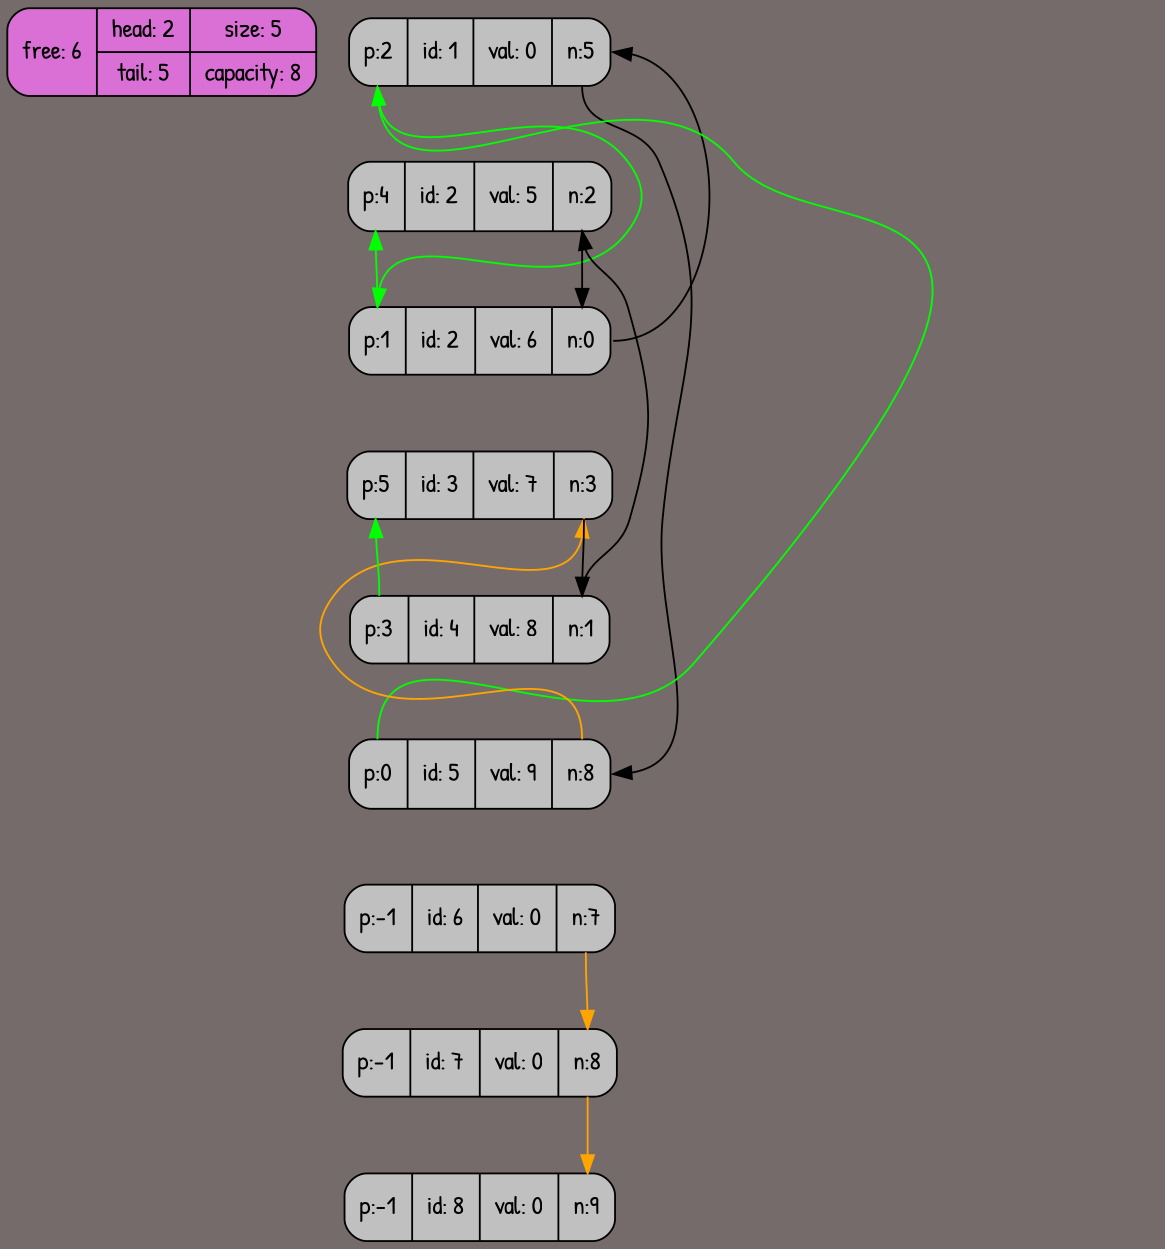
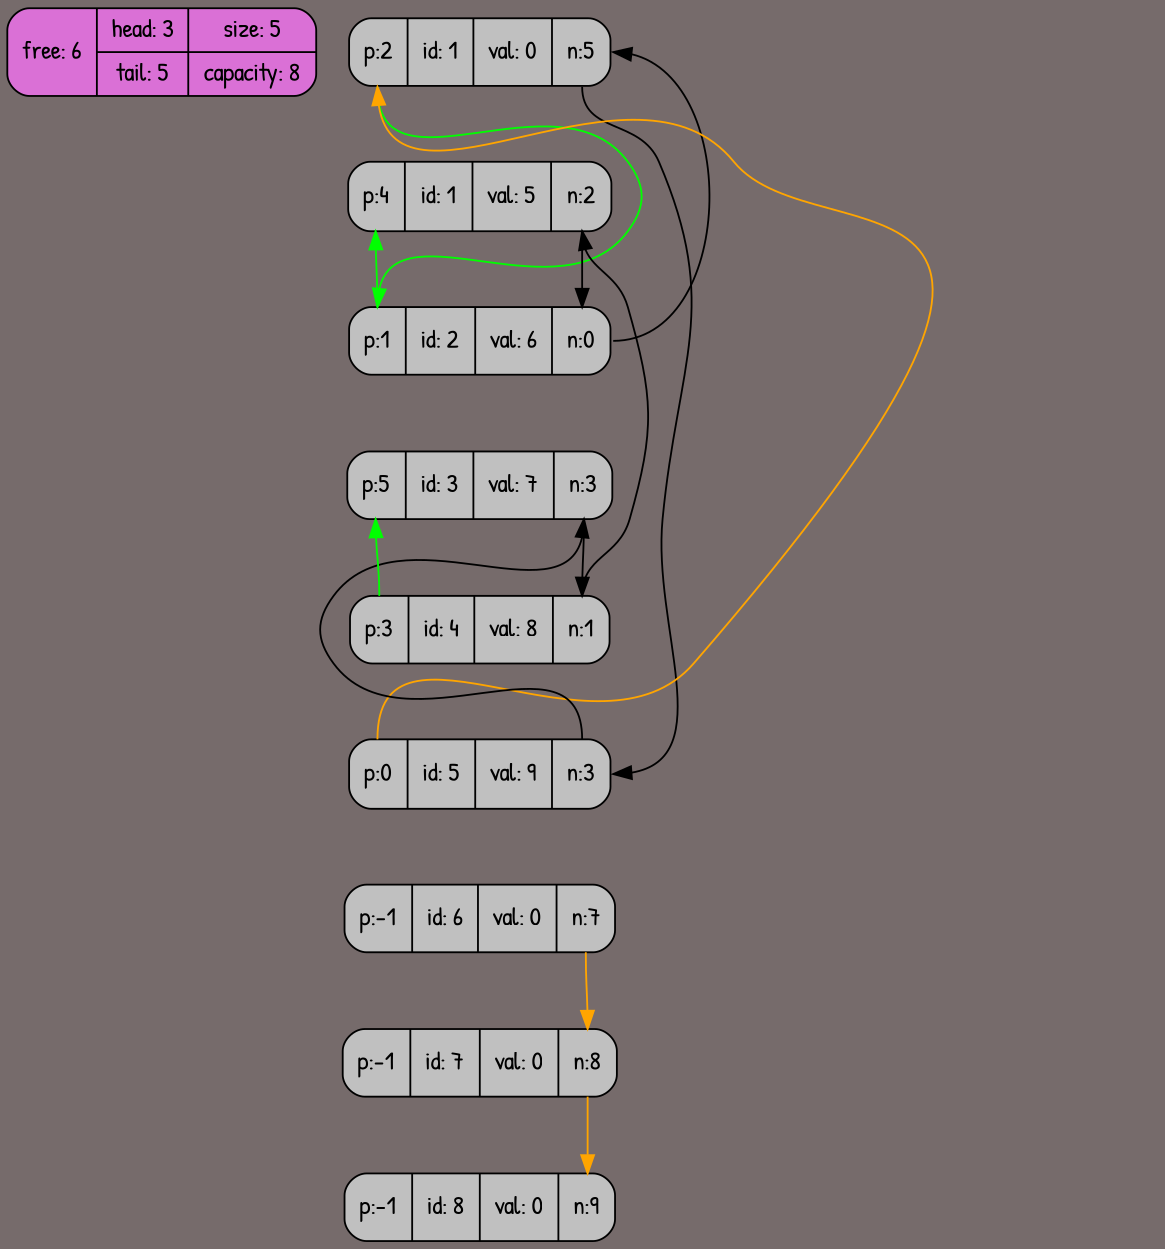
  digraph {
    bgcolor="#766B6B"
    fontname="Patrick Hand"
    ranksep=equally
    node [fillcolor=gray fontname="Patrick Hand" shape=Mrecord style=filled]
    edge [fontname="Patrick Hand" constraint=false]
-   n1 [fillcolor=orchid label="free: 6|{head: 2|tail: 5}|{size: 5|capacity: 8}"]
+   n1 [fillcolor=orchid label="free: 6|{head: 3|tail: 5}|{size: 5|capacity: 8}"]
    n2 [label="<prev> p:2 | <id> id: 1 | <val> val:    0 | <next> n:5"]
-   n3 [label="<prev> p:4 | <id> id: 2 | <val> val:    5 | <next> n:2"]
+   n3 [label="<prev> p:4 | <id> id: 1 | <val> val:    5 | <next> n:2"]
    n4 [label="<prev> p:1 | <id> id: 2 | <val> val:    6 | <next> n:0"]
-   n5 [label="<prev> p:0 | <id> id: 5 | <val> val:    9 | <next> n:8"]
+   n5 [label="<prev> p:0 | <id> id: 5 | <val> val:    9 | <next> n:3"]
    n6 [label="<prev> p:5 | <id> id: 3 | <val> val:    7 | <next> n:3"]
    n7 [label="<prev> p:-1 | <id> id: 6 | <val> val:    0 | <next> n:7"]
    n8 [label="<prev> p:3 | <id> id: 4 | <val> val:    8 | <next> n:1"]
    n9 [label="<prev> p:-1 | <id> id: 7 | <val> val:    0 | <next> n:8"]
    n10 [label="<prev> p:-1 | <id> id: 8 | <val> val:    0 | <next> n:9"]
    n2 -> n3 [style=invis weight=100 constraint=""]
    n2 -> n4 [color=green headport=prev tailport=prev]
    n2 -> n5 [color=black headport=next tailport=next]
    n3 -> n4 [style=invis weight=100 constraint=""]
    n3 -> n4 [color=black headport=next tailport=next]
    n4 -> n2 [color=black headport=next tailport=next]
    n4 -> n3 [color=green headport=prev tailport=prev]
    n4 -> n6 [style=invis weight=100 constraint=""]
-   n5 -> n2 [color=green headport=prev tailport=prev]
-   n5 -> n6 [color=orange headport=next tailport=next]
+   n5 -> n2 [color=orange headport=prev tailport=prev]
+   n5 -> n6 [color=black headport=next tailport=next]
    n5 -> n7 [style=invis weight=100 constraint=""]
    n6 -> n8 [style=invis weight=100 constraint=""]
    n6 -> n8 [color=black headport=next tailport=next]
    n7 -> n9 [style=invis weight=100 constraint=""]
    n7 -> n9 [color=orange headport=next tailport=next]
    n8 -> n3 [color=black headport=next tailport=next]
    n8 -> n5 [style=invis weight=100 constraint=""]
    n8 -> n6 [color=green headport=prev tailport=prev]
    n9 -> n10 [style=invis weight=100 constraint=""]
    n9 -> n10 [color=orange headport=next tailport=next]
  }
